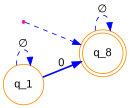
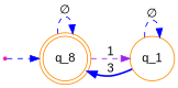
  digraph {
    fontname="Liberation Sans"
    rankdir=LR
    node [color=darkorange fontname="Liberation Sans"]
    edge [color=blue fontname="Liberation Sans" style=dashed]
    qi [color=deeppink shape=point]
    n2 [label=q_8 shape=doublecircle]
    q_1 [shape=circle]
    qi -> n2
    n2 -> n2 [label="∅"]
-   q_1 -> n2 [label=0 style=bold]
+   n2 -> q_1 [color=purple label=1]
+   q_1 -> n2 [label=3 style=bold]
    q_1 -> q_1 [label="∅"]
  }
